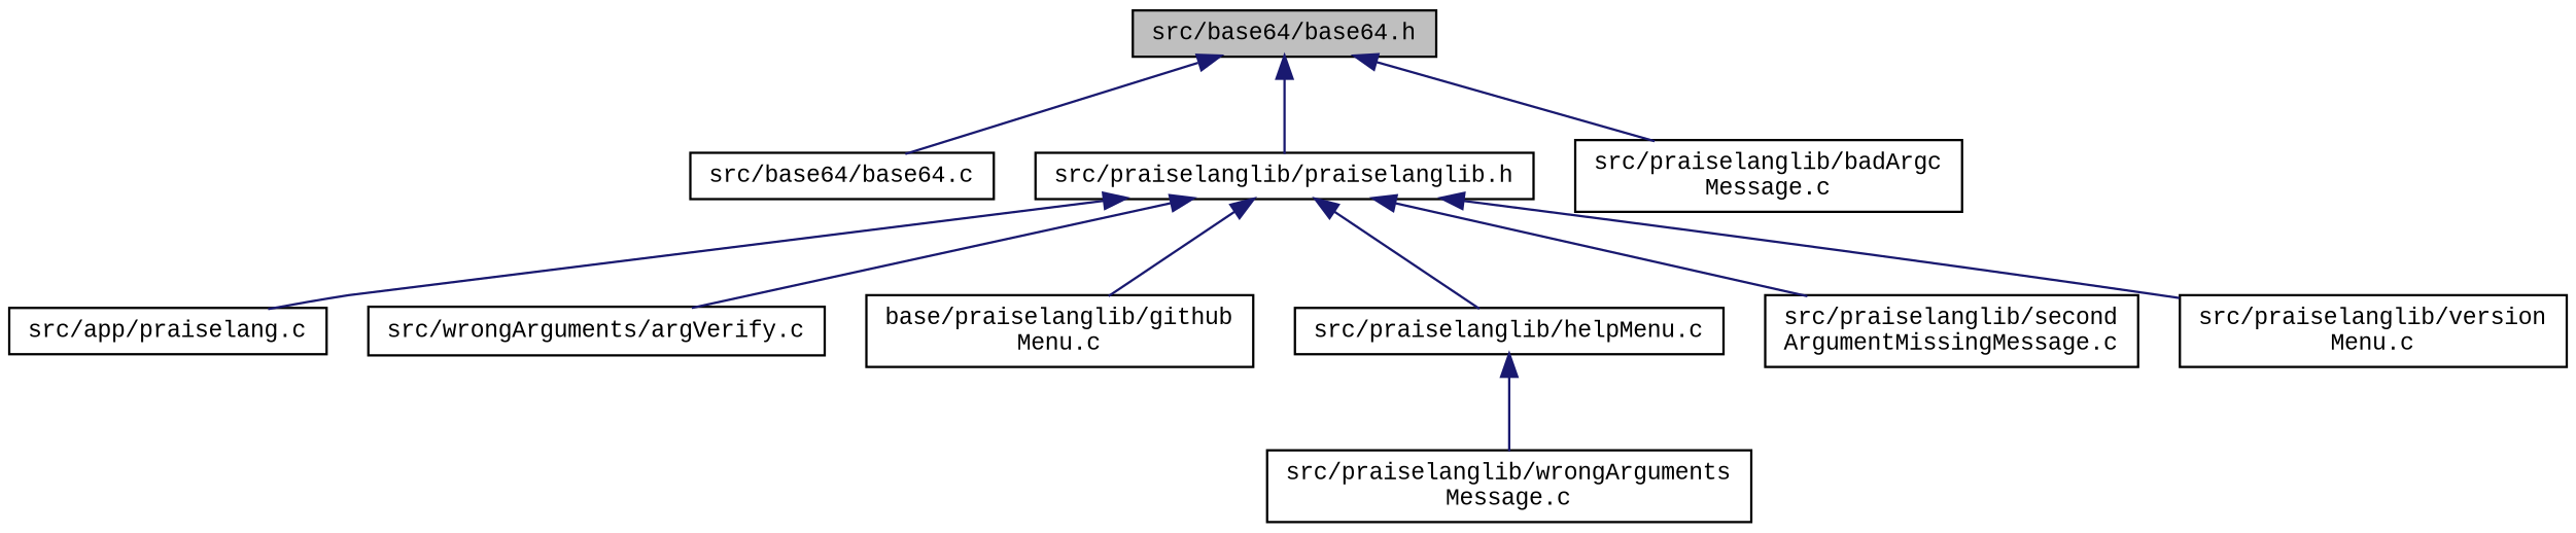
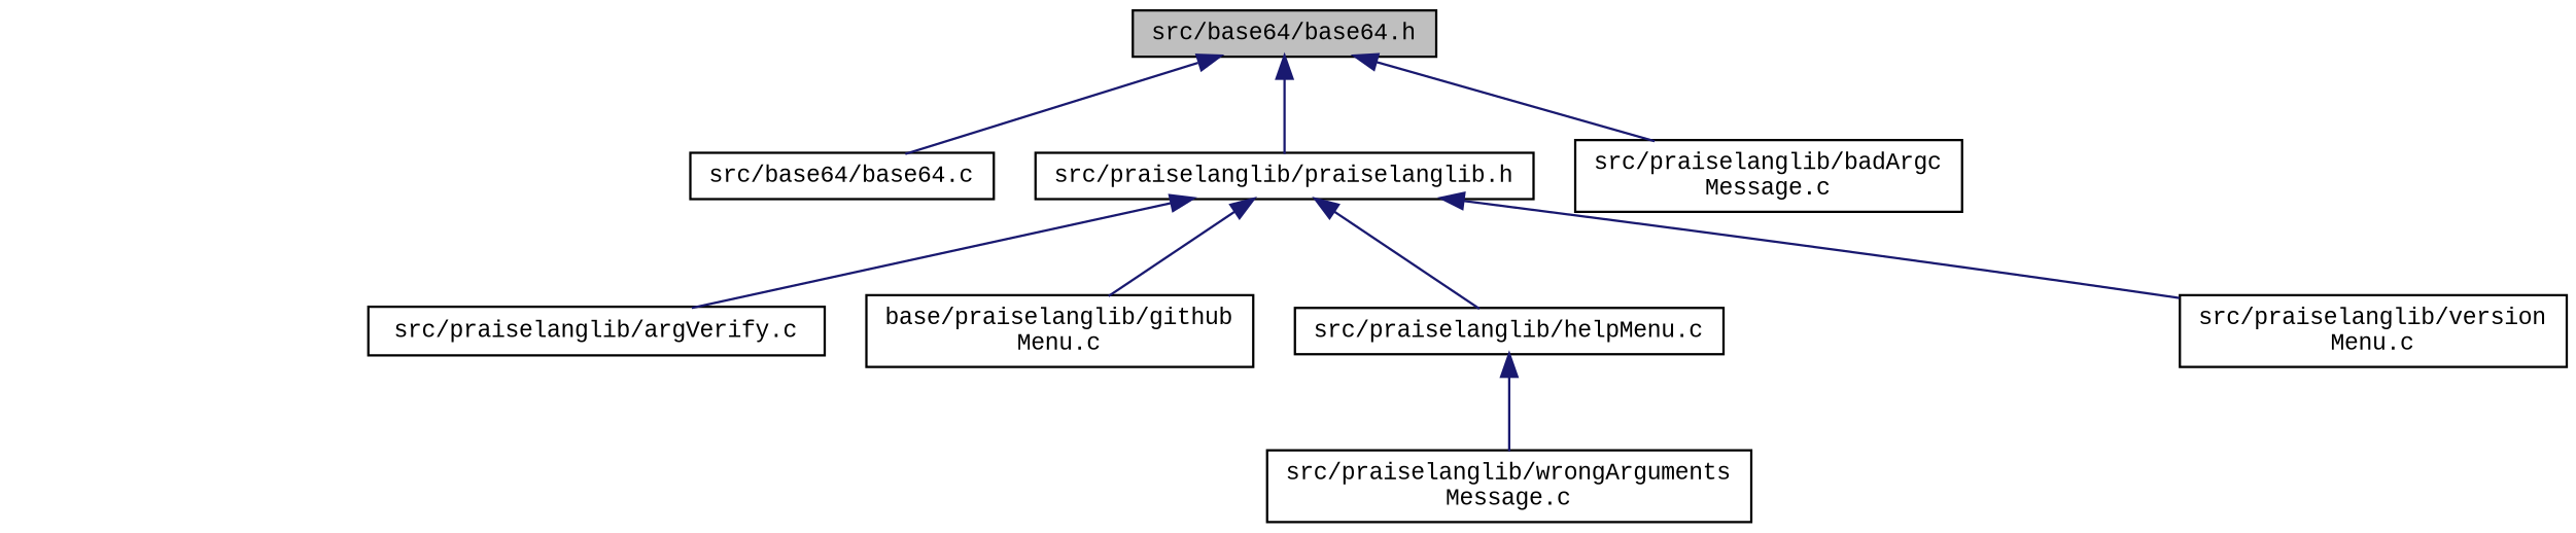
  digraph {
    fontname="Liberation Mono"
    node [color=black fillcolor=white fontname="Liberation Mono" fontsize=10 shape=record style=filled]
    edge [color=midnightblue dir=back fontname="Liberation Mono" fontsize=10 labelfontname=Helvetica labelfontsize=10 style=solid]
    n1 [fillcolor=grey75 fontcolor=black height=0.2 label="src/base64/base64.h" width=0.4]
    n2 [height=0.2 label="src/base64/base64.c" width=0.4]
    n3 [height=0.2 label="src/praiselanglib/praiselanglib.h" width=0.4]
    n4 [height=0.2 label="src/praiselanglib/badArgc\lMessage.c" width=0.4]
-   n5 [height=0.2 label="src/app/praiselang.c" width=0.4]
-   n6 [height=0.2 label="src/wrongArguments/argVerify.c" width=0.4]
+   n6 [height=0.2 label="src/praiselanglib/argVerify.c" width=0.4]
    n7 [height=0.2 label="base/praiselanglib/github\lMenu.c" width=0.4]
    n8 [height=0.2 label="src/praiselanglib/helpMenu.c" width=0.4]
-   n9 [height=0.2 label="src/praiselanglib/second\lArgumentMissingMessage.c" width=0.4]
    n10 [height=0.2 label="src/praiselanglib/version\lMenu.c" width=0.4]
    n11 [height=0.2 label="src/praiselanglib/wrongArguments\lMessage.c" width=0.4]
    n1 -> n2
    n1 -> n3
    n1 -> n4
-   n3 -> n5
    n3 -> n6
    n3 -> n7
    n3 -> n8
-   n3 -> n9
    n3 -> n10
    n8 -> n11
  }
